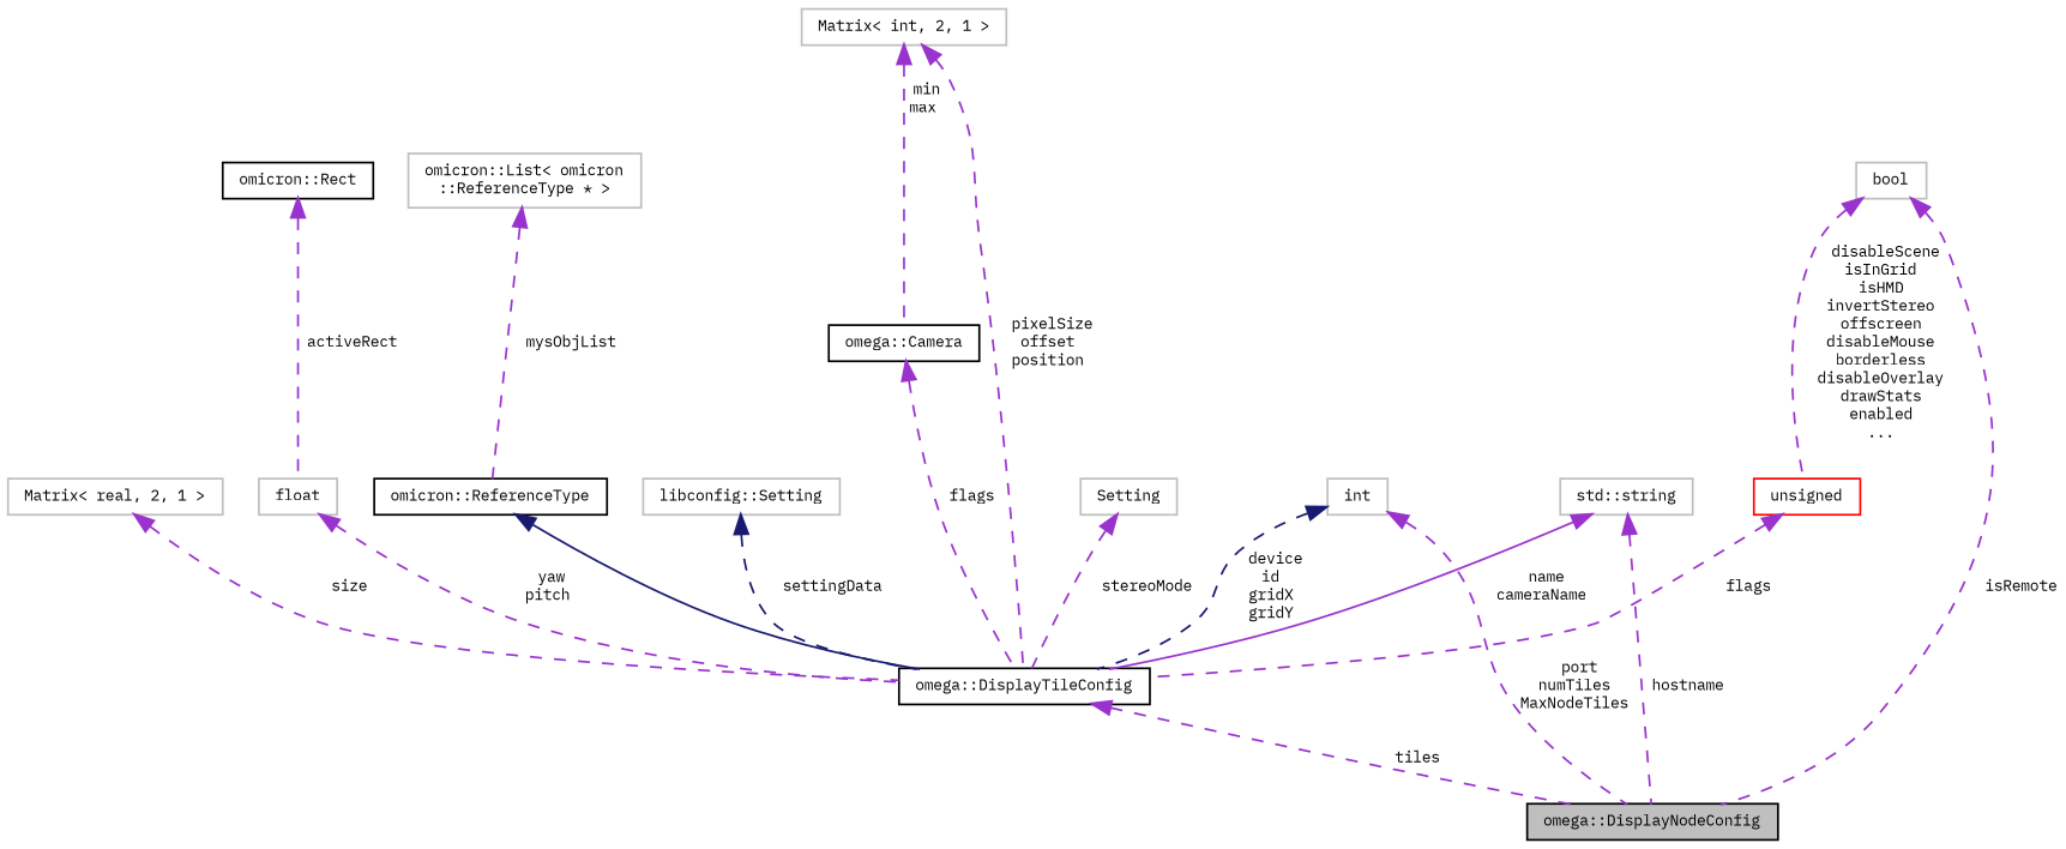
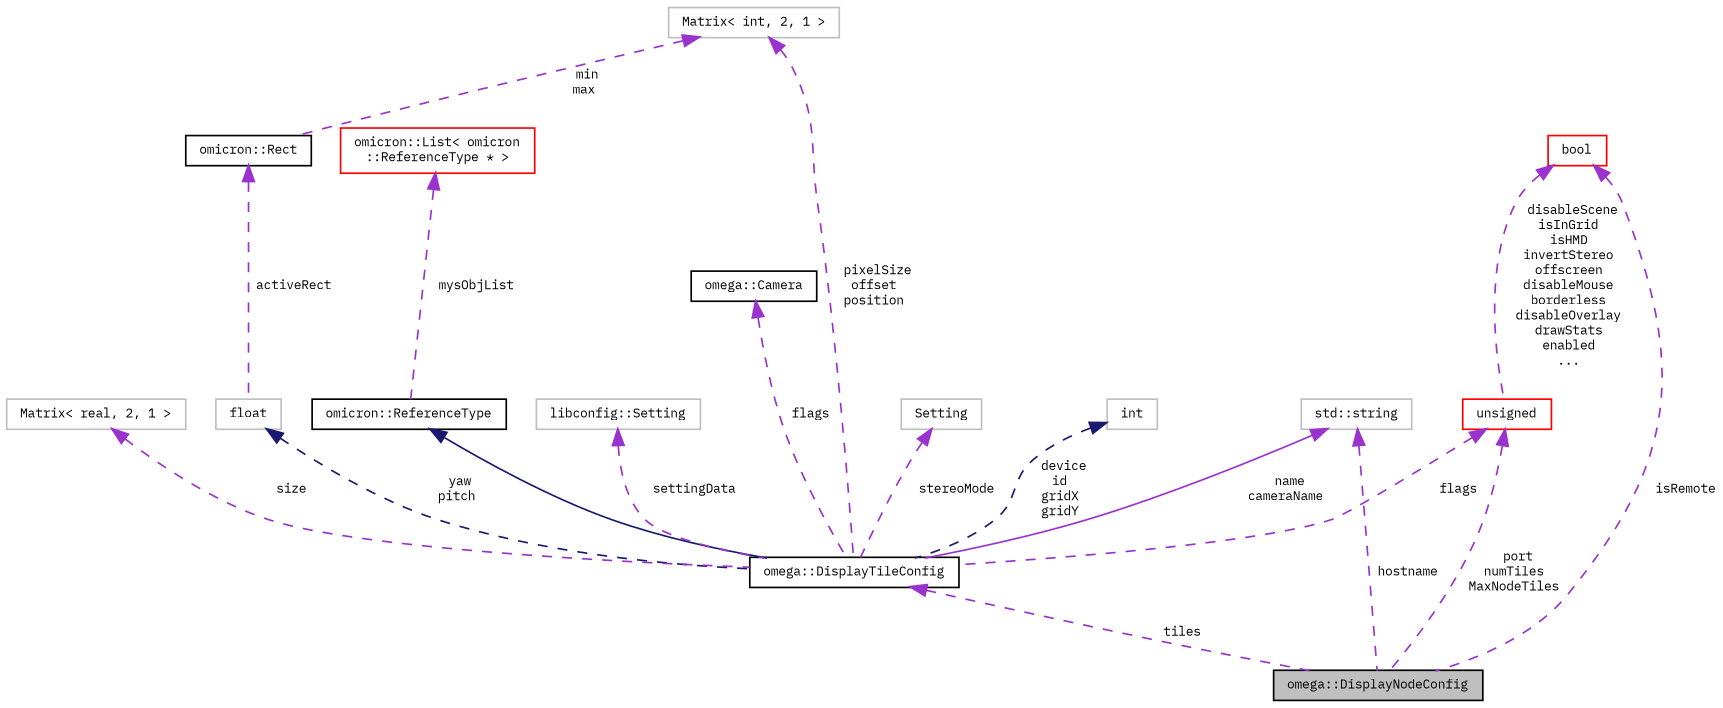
  digraph {
    fontname="IBM Plex Mono"
    rankdir=TB
    node [color=grey75 fontname="IBM Plex Mono" fontsize=8 shape=record]
    edge [color=darkorchid3 dir=back fontname="IBM Plex Mono" fontsize=8 labelfontname="FreeSans.ttf" labelfontsize=8 style=dashed]
    n1 [color=black fillcolor=grey75 fontcolor=black height=0.2 label="omega::DisplayNodeConfig" style=filled width=0.4]
    n2 [color=black height=0.2 label="omega::DisplayTileConfig" width=0.4]
    n3 [color=black height=0.2 label="omicron::ReferenceType" width=0.4]
-   n4 [height=0.2 label="omicron::List\< omicron\l::ReferenceType * \>" width=0.4]
+   n4 [color=red height=0.2 label="omicron::List\< omicron\l::ReferenceType * \>" width=0.4]
    n5 [color=black height=0.2 label="omega::Camera" width=0.4]
    n6 [height=0.2 label=float width=0.4]
    n7 [color=black height=0.2 label="omicron::Rect" width=0.4]
    n8 [height=0.2 label="Matrix\< int, 2, 1 \>" width=0.4]
    n9 [height=0.2 label=Setting width=0.4]
    n10 [height=0.2 label="Matrix\< real, 2, 1 \>" width=0.4]
    n11 [height=0.2 label=int width=0.4]
    n12 [height=0.2 label="std::string" width=0.4]
-   n13 [height=0.2 label=bool width=0.4]
+   n13 [color=red height=0.2 label=bool width=0.4]
    n14 [color=red height=0.2 label=unsigned width=0.4]
    n15 [height=0.2 label="libconfig::Setting" width=0.4]
    n2 -> n1 [label=" tiles"]
    n3 -> n2 [color=midnightblue style=solid]
    n4 -> n3 [label=" mysObjList"]
    n5 -> n2 [label=" flags"]
-   n6 -> n2 [label=" yaw\npitch"]
+   n6 -> n2 [color=midnightblue label=" yaw\npitch"]
    n7 -> n6 [label=" activeRect"]
    n8 -> n2 [label=" pixelSize\noffset\nposition"]
-   n8 -> n5 [label=" min\nmax"]
+   n8 -> n7 [label=" min\nmax"]
    n9 -> n2 [label=" stereoMode"]
    n10 -> n2 [label=" size"]
-   n11 -> n1 [label=" port\nnumTiles\nMaxNodeTiles"]
+   n14 -> n1 [label=" port\nnumTiles\nMaxNodeTiles"]
    n11 -> n2 [color=midnightblue label=" device\nid\ngridX\ngridY"]
    n12 -> n1 [label=" hostname"]
    n12 -> n2 [label=" name\ncameraName" style=solid]
    n13 -> n1 [label=" isRemote"]
    n13 -> n14 [label=" disableScene\nisInGrid\nisHMD\ninvertStereo\noffscreen\ndisableMouse\nborderless\ndisableOverlay\ndrawStats\nenabled\n..."]
    n14 -> n2 [label=" flags"]
-   n15 -> n2 [color=midnightblue label=" settingData"]
+   n15 -> n2 [label=" settingData"]
  }
